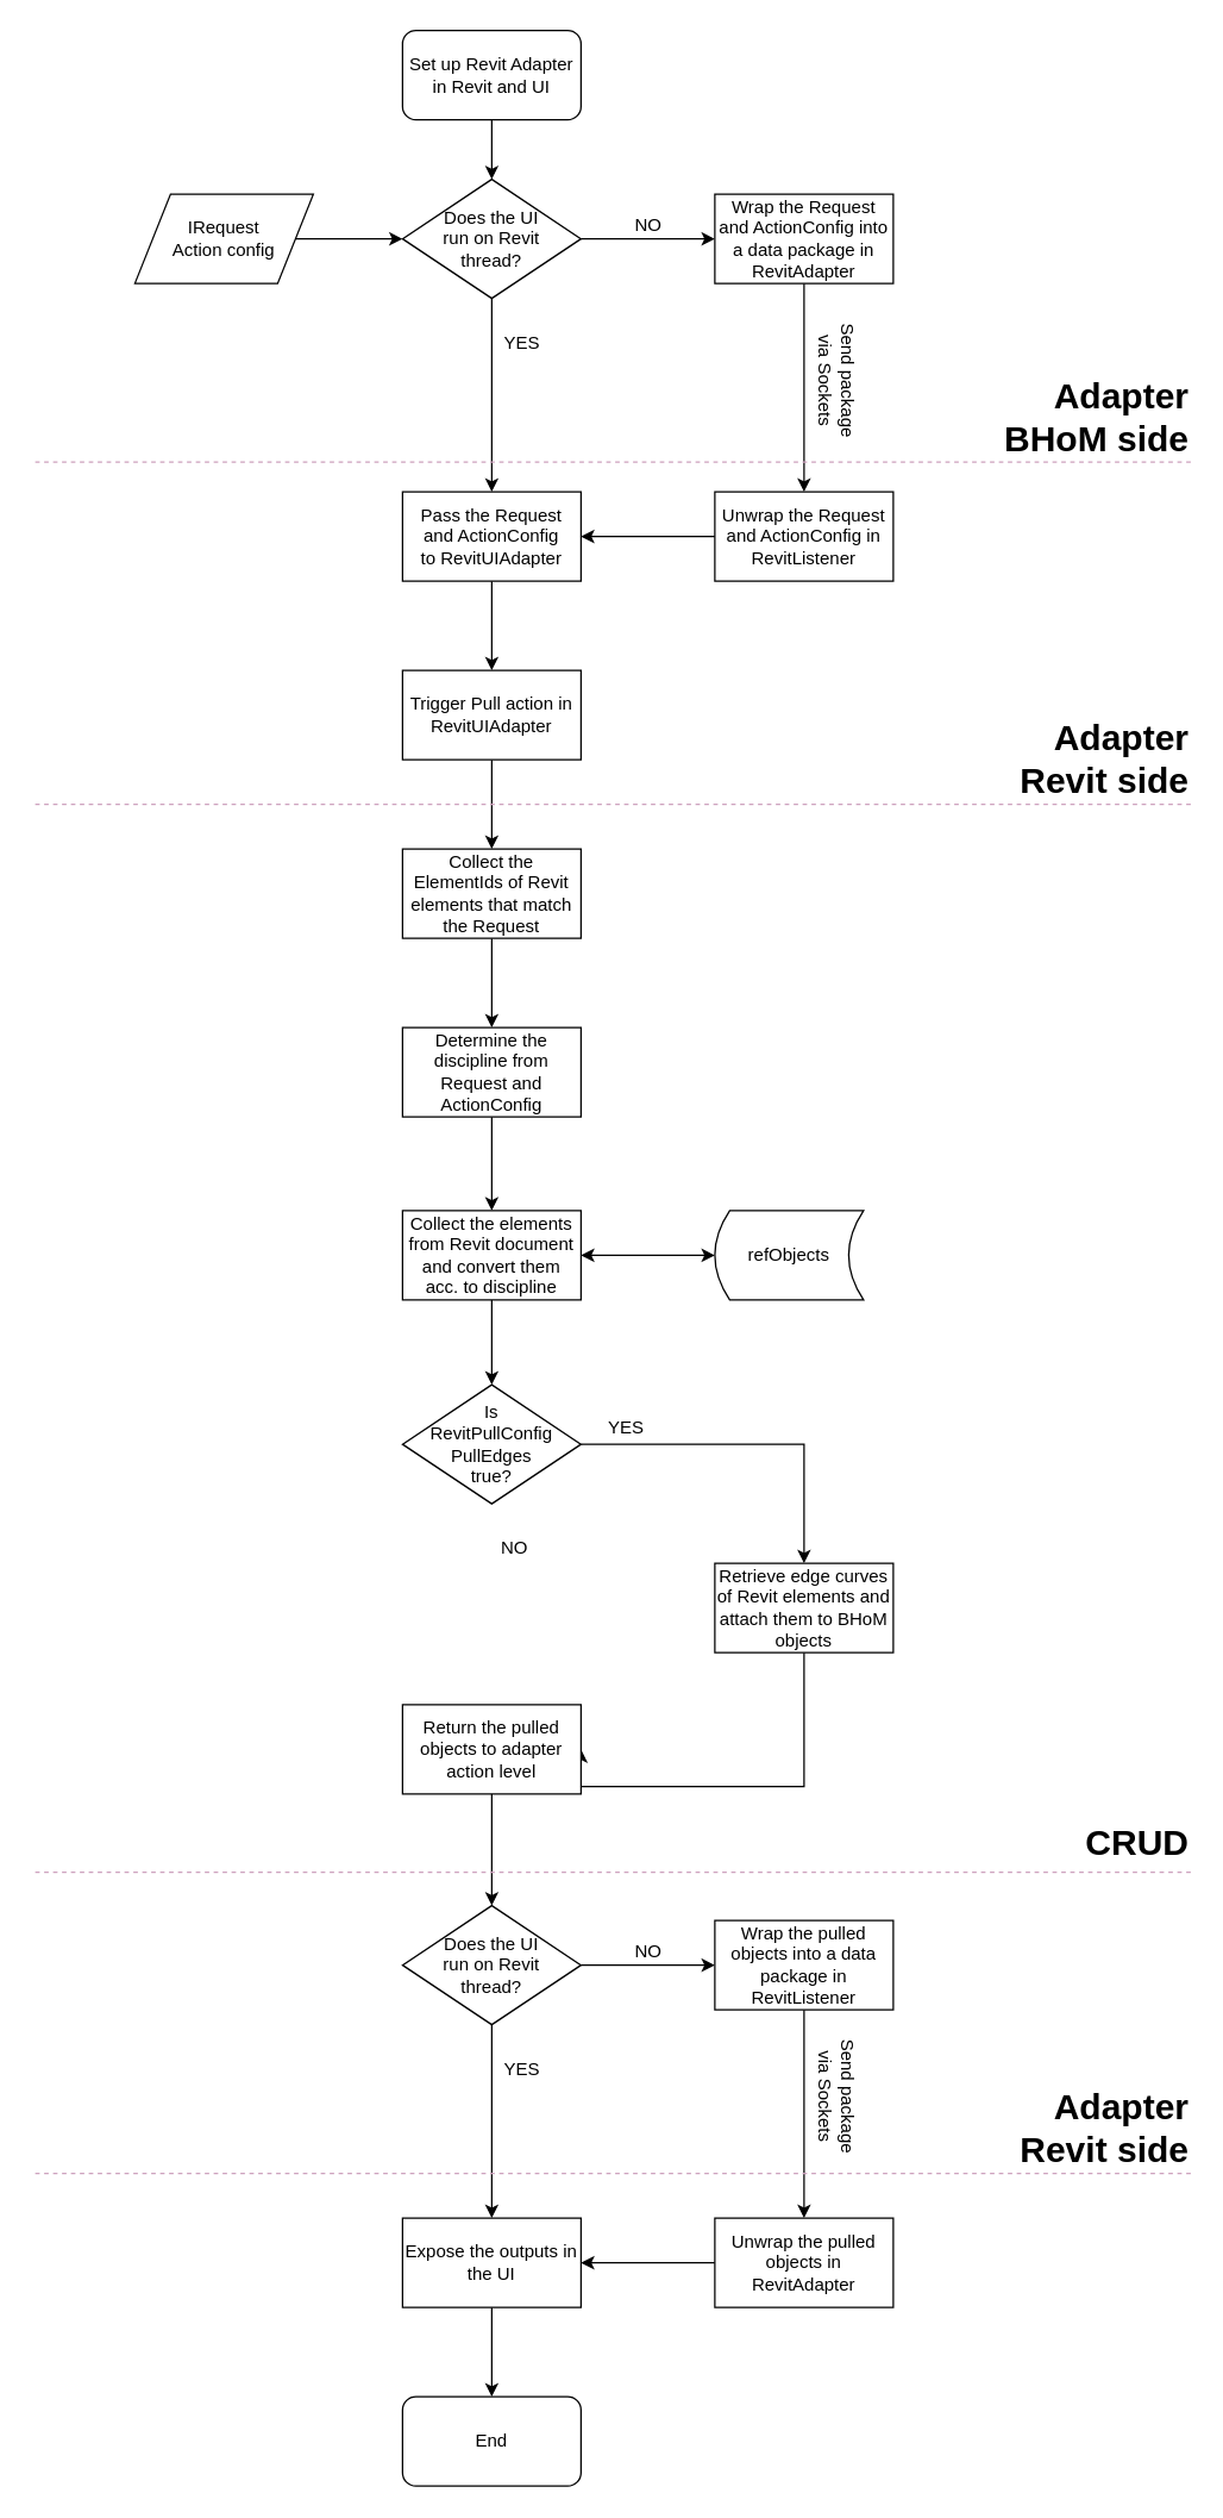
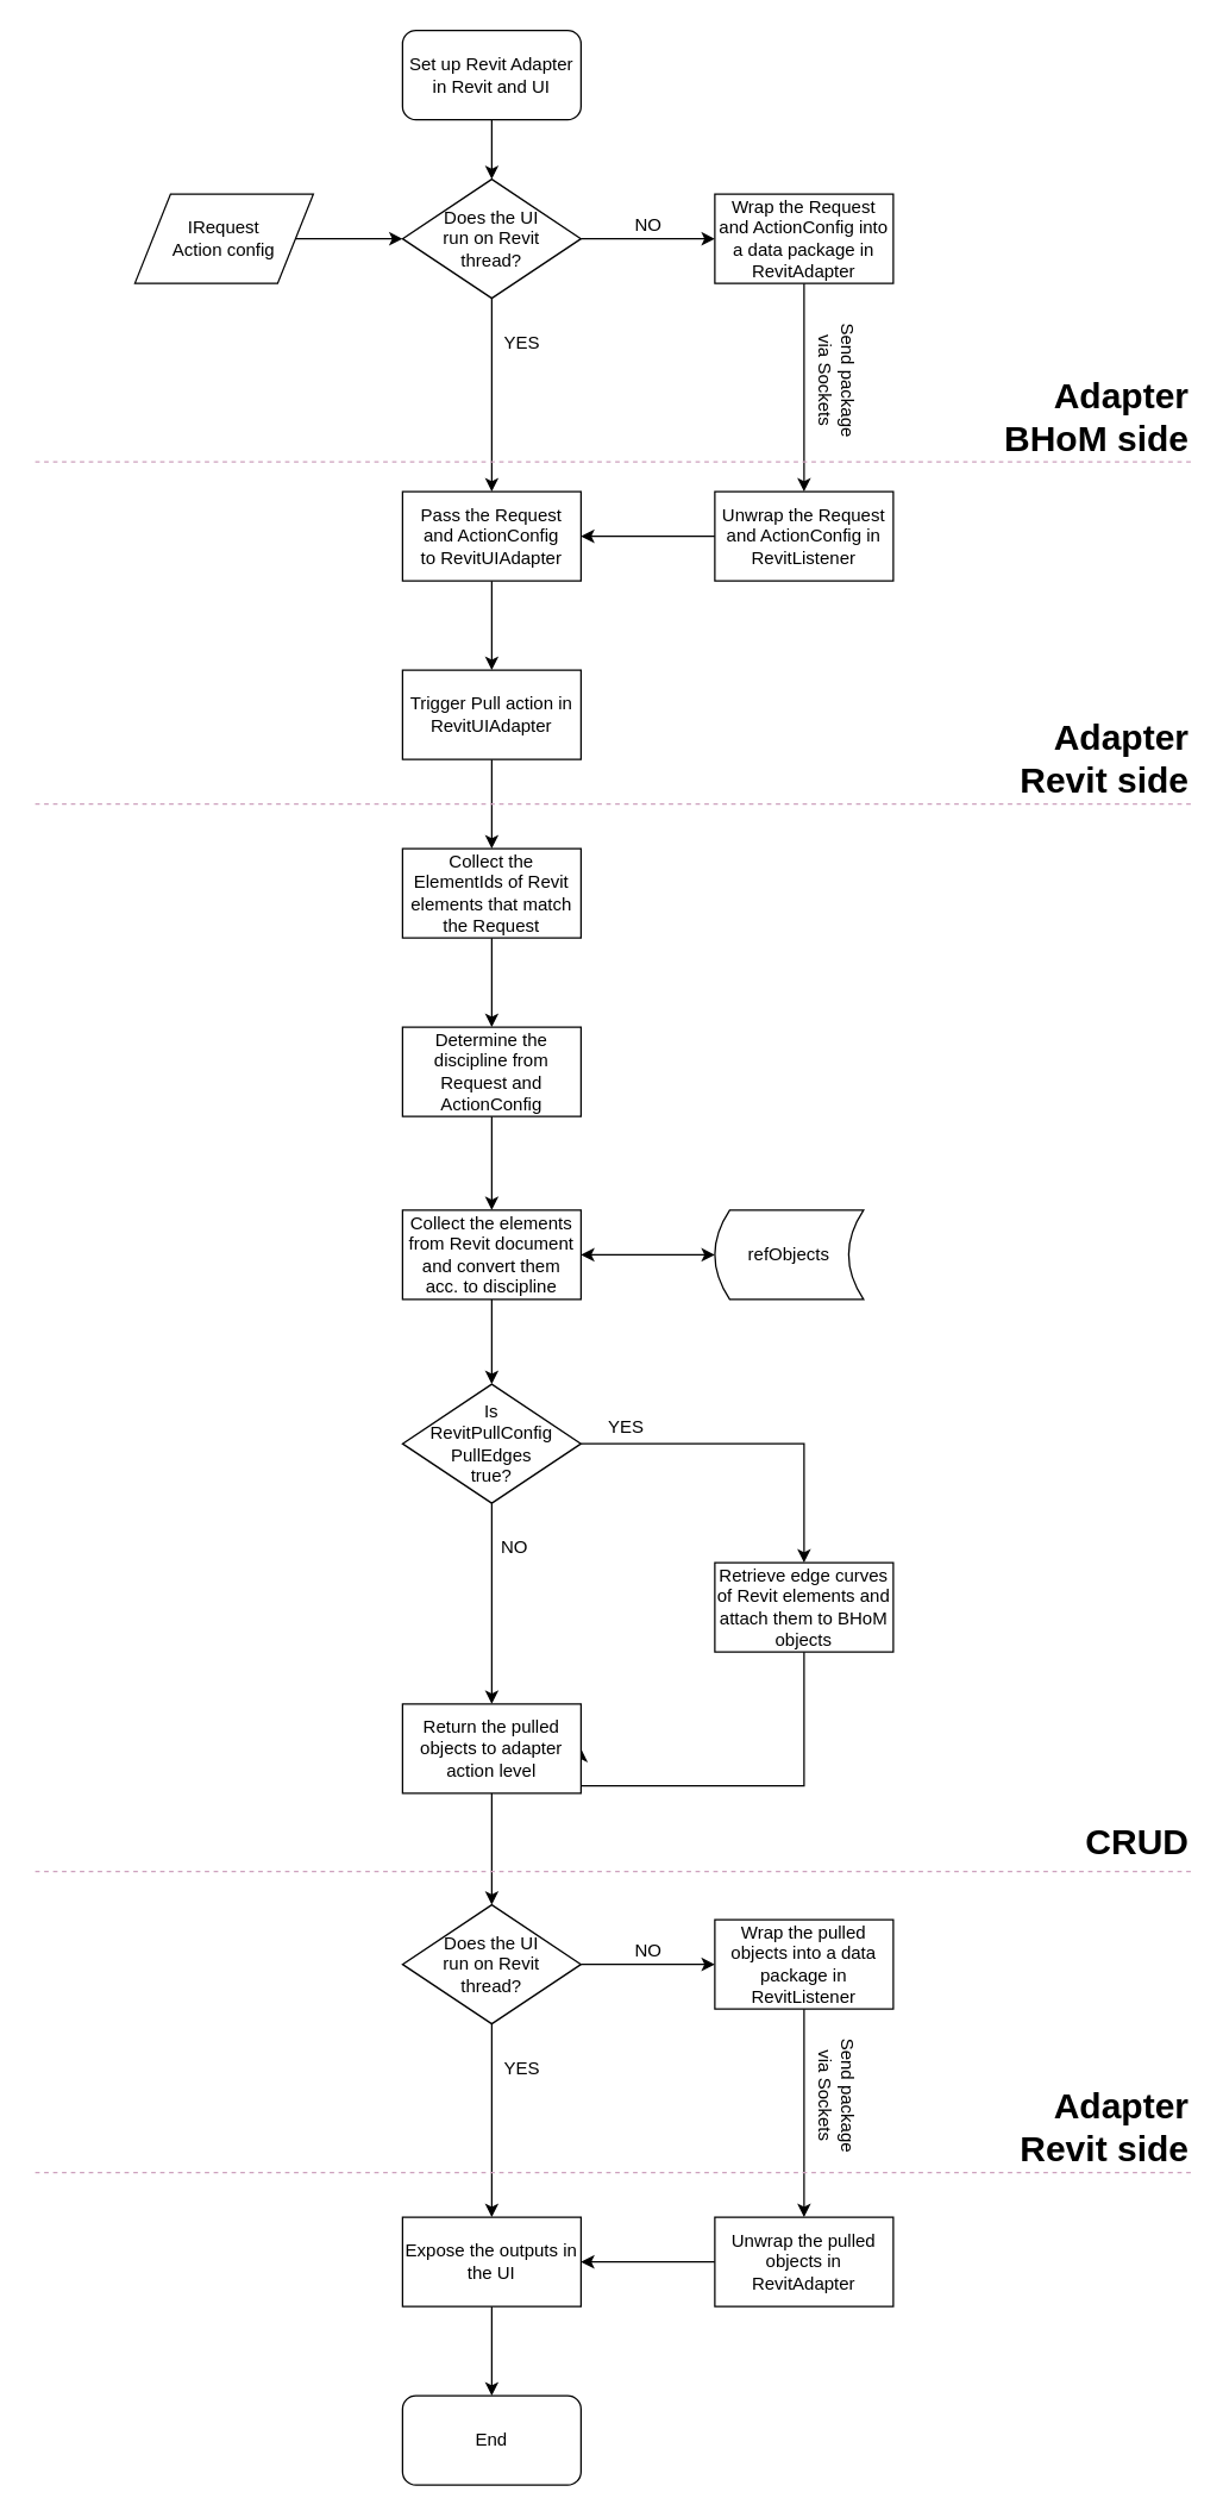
  <mxCell id="0" />
  <mxCell id="1" parent="0" />
  <mxCell id="2" value="" style="edgeStyle=orthogonalEdgeStyle;rounded=0;orthogonalLoop=1;jettySize=auto;html=1;" edge="1" parent="1" source="3" target="10"><mxGeometry relative="1" as="geometry" /></mxCell>
  <mxCell id="3" value="Set up Revit Adapter in Revit and UI" style="rounded=1;whiteSpace=wrap;html=1;" vertex="1" parent="1"><mxGeometry x="270" y="20" width="120" height="60" as="geometry" /></mxCell>
  <mxCell id="4" value="" style="edgeStyle=orthogonalEdgeStyle;rounded=0;orthogonalLoop=1;jettySize=auto;html=1;" edge="1" parent="1" source="5" target="10"><mxGeometry relative="1" as="geometry" /></mxCell>
  <mxCell id="5" value="IRequest&lt;br&gt;Action config" style="shape=parallelogram;perimeter=parallelogramPerimeter;whiteSpace=wrap;html=1;" vertex="1" parent="1"><mxGeometry x="90" y="130" width="120" height="60" as="geometry" /></mxCell>
  <mxCell id="6" value="" style="edgeStyle=orthogonalEdgeStyle;rounded=0;orthogonalLoop=1;jettySize=auto;html=1;entryX=0.5;entryY=0;entryDx=0;entryDy=0;" edge="1" parent="1" source="7" target="23"><mxGeometry relative="1" as="geometry"><mxPoint x="330" y="570" as="targetPoint" /></mxGeometry></mxCell>
  <mxCell id="7" value="Trigger Pull action in RevitUIAdapter" style="rounded=0;whiteSpace=wrap;html=1;" vertex="1" parent="1"><mxGeometry x="270" y="450" width="120" height="60" as="geometry" /></mxCell>
  <mxCell id="8" value="" style="edgeStyle=orthogonalEdgeStyle;rounded=0;orthogonalLoop=1;jettySize=auto;html=1;" edge="1" parent="1" source="10" target="12"><mxGeometry relative="1" as="geometry" /></mxCell>
  <mxCell id="9" value="" style="edgeStyle=orthogonalEdgeStyle;rounded=0;orthogonalLoop=1;jettySize=auto;html=1;entryX=0.5;entryY=0;entryDx=0;entryDy=0;" edge="1" parent="1" source="10" target="17"><mxGeometry relative="1" as="geometry"><mxPoint x="330" y="280" as="targetPoint" /></mxGeometry></mxCell>
  <mxCell id="10" value="Does the UI&lt;br&gt;run on Revit&lt;br&gt;thread?" style="rhombus;whiteSpace=wrap;html=1;" vertex="1" parent="1"><mxGeometry x="270" y="120" width="120" height="80" as="geometry" /></mxCell>
  <mxCell id="11" value="" style="edgeStyle=orthogonalEdgeStyle;rounded=0;orthogonalLoop=1;jettySize=auto;html=1;" edge="1" parent="1" source="12" target="14"><mxGeometry relative="1" as="geometry" /></mxCell>
  <mxCell id="12" value="Wrap the Request and ActionConfig into a data package in RevitAdapter" style="rounded=0;whiteSpace=wrap;html=1;" vertex="1" parent="1"><mxGeometry x="480" y="130" width="120" height="60" as="geometry" /></mxCell>
  <mxCell id="13" value="" style="edgeStyle=orthogonalEdgeStyle;rounded=0;orthogonalLoop=1;jettySize=auto;html=1;" edge="1" parent="1" source="14" target="17"><mxGeometry relative="1" as="geometry" /></mxCell>
  <mxCell id="14" value="Unwrap the Request and ActionConfig&amp;nbsp;in RevitListener" style="rounded=0;whiteSpace=wrap;html=1;" vertex="1" parent="1"><mxGeometry x="480" y="330" width="120" height="60" as="geometry" /></mxCell>
  <mxCell id="15" value="Send package&lt;br&gt;via Sockets" style="text;html=1;align=center;verticalAlign=middle;resizable=0;points=[];autosize=1;rotation=90;" vertex="1" parent="1"><mxGeometry x="517" y="240" width="90" height="30" as="geometry" /></mxCell>
  <mxCell id="16" value="" style="edgeStyle=orthogonalEdgeStyle;rounded=0;orthogonalLoop=1;jettySize=auto;html=1;" edge="1" parent="1" source="17" target="7"><mxGeometry relative="1" as="geometry" /></mxCell>
  <mxCell id="17" value="Pass the Request and ActionConfig to&amp;nbsp;RevitUIAdapter" style="rounded=0;whiteSpace=wrap;html=1;" vertex="1" parent="1"><mxGeometry x="270" y="330" width="120" height="60" as="geometry" /></mxCell>
  <mxCell id="18" value="NO" style="text;html=1;align=center;verticalAlign=middle;resizable=0;points=[];autosize=1;" vertex="1" parent="1"><mxGeometry x="420" y="141" width="30" height="20" as="geometry" /></mxCell>
  <mxCell id="19" value="YES" style="text;html=1;align=center;verticalAlign=middle;resizable=0;points=[];autosize=1;" vertex="1" parent="1"><mxGeometry x="330" y="220" width="40" height="20" as="geometry" /></mxCell>
  <mxCell id="20" value="" style="edgeStyle=orthogonalEdgeStyle;rounded=0;orthogonalLoop=1;jettySize=auto;html=1;" edge="1" parent="1" source="21" target="25"><mxGeometry relative="1" as="geometry" /></mxCell>
  <mxCell id="21" value="Determine the discipline from Request and ActionConfig" style="rounded=0;whiteSpace=wrap;html=1;" vertex="1" parent="1"><mxGeometry x="270" y="690" width="120" height="60" as="geometry" /></mxCell>
  <mxCell id="22" value="" style="edgeStyle=orthogonalEdgeStyle;rounded=0;orthogonalLoop=1;jettySize=auto;html=1;" edge="1" parent="1" source="23" target="21"><mxGeometry relative="1" as="geometry" /></mxCell>
  <mxCell id="23" value="Collect the ElementIds of Revit elements that match the Request" style="rounded=0;whiteSpace=wrap;html=1;" vertex="1" parent="1"><mxGeometry x="270" y="570" width="120" height="60" as="geometry" /></mxCell>
  <mxCell id="24" value="" style="edgeStyle=orthogonalEdgeStyle;rounded=0;orthogonalLoop=1;jettySize=auto;html=1;" edge="1" parent="1" source="25" target="28"><mxGeometry relative="1" as="geometry" /></mxCell>
  <mxCell id="25" value="Collect the elements from Revit document and convert them acc. to discipline" style="rounded=0;whiteSpace=wrap;html=1;" vertex="1" parent="1"><mxGeometry x="270" y="813" width="120" height="60" as="geometry" /></mxCell>
  <mxCell id="26" value="" style="edgeStyle=orthogonalEdgeStyle;rounded=0;orthogonalLoop=1;jettySize=auto;html=1;entryX=0.5;entryY=0;entryDx=0;entryDy=0;" edge="1" parent="1" source="28" target="30"><mxGeometry relative="1" as="geometry"><mxPoint x="470" y="970" as="targetPoint" /></mxGeometry></mxCell>
+ <mxCell id="27" value="" style="edgeStyle=orthogonalEdgeStyle;rounded=0;orthogonalLoop=1;jettySize=auto;html=1;entryX=0.5;entryY=0;entryDx=0;entryDy=0;" edge="1" parent="1" source="28" target="33"><mxGeometry relative="1" as="geometry"><mxPoint x="330" y="1090" as="targetPoint" /></mxGeometry></mxCell>
  <mxCell id="28" value="Is&lt;br&gt;RevitPullConfig PullEdges&lt;br&gt;true?" style="rhombus;whiteSpace=wrap;html=1;" vertex="1" parent="1"><mxGeometry x="270" y="930" width="120" height="80" as="geometry" /></mxCell>
  <mxCell id="29" value="" style="edgeStyle=orthogonalEdgeStyle;rounded=0;orthogonalLoop=1;jettySize=auto;html=1;entryX=1;entryY=0.5;entryDx=0;entryDy=0;" edge="1" parent="1" source="30" target="33"><mxGeometry relative="1" as="geometry"><mxPoint x="540" y="1190" as="targetPoint" /><Array as="points"><mxPoint x="540" y="1200" /></Array></mxGeometry></mxCell>
  <mxCell id="30" value="Retrieve edge curves of Revit elements and attach them to BHoM objects" style="rounded=0;whiteSpace=wrap;html=1;" vertex="1" parent="1"><mxGeometry x="480" y="1050" width="120" height="60" as="geometry" /></mxCell>
  <mxCell id="31" value="" style="endArrow=none;dashed=1;html=1;strokeColor=#CDA2BE;" edge="1" parent="1"><mxGeometry width="50" height="50" relative="1" as="geometry"><mxPoint x="800" y="310" as="sourcePoint" /><mxPoint x="20" y="310" as="targetPoint" /></mxGeometry></mxCell>
  <mxCell id="32" value="" style="edgeStyle=orthogonalEdgeStyle;rounded=0;orthogonalLoop=1;jettySize=auto;html=1;" edge="1" parent="1" source="33" target="43"><mxGeometry relative="1" as="geometry" /></mxCell>
  <mxCell id="33" value="Return the pulled objects to adapter action level" style="rounded=0;whiteSpace=wrap;html=1;" vertex="1" parent="1"><mxGeometry x="270" y="1145" width="120" height="60" as="geometry" /></mxCell>
  <mxCell id="34" value="YES" style="text;html=1;align=center;verticalAlign=middle;resizable=0;points=[];autosize=1;" vertex="1" parent="1"><mxGeometry x="400" y="949" width="40" height="20" as="geometry" /></mxCell>
  <mxCell id="35" value="NO" style="text;html=1;align=center;verticalAlign=middle;resizable=0;points=[];autosize=1;" vertex="1" parent="1"><mxGeometry x="330" y="1030" width="30" height="20" as="geometry" /></mxCell>
  <mxCell id="36" value="&lt;font size=&quot;1&quot;&gt;&lt;b style=&quot;font-size: 24px&quot;&gt;Adapter&lt;br&gt;BHoM side&lt;br&gt;&lt;/b&gt;&lt;/font&gt;" style="text;html=1;align=right;verticalAlign=middle;resizable=0;points=[];autosize=1;" vertex="1" parent="1"><mxGeometry x="660" y="260" width="140" height="40" as="geometry" /></mxCell>
  <mxCell id="37" value="" style="endArrow=none;dashed=1;html=1;strokeColor=#CDA2BE;" edge="1" parent="1"><mxGeometry width="50" height="50" relative="1" as="geometry"><mxPoint x="800" y="540" as="sourcePoint" /><mxPoint x="20" y="540" as="targetPoint" /></mxGeometry></mxCell>
  <mxCell id="38" value="&lt;font size=&quot;1&quot;&gt;&lt;b style=&quot;font-size: 24px&quot;&gt;Adapter&lt;br&gt;Revit side&lt;br&gt;&lt;/b&gt;&lt;/font&gt;" style="text;html=1;align=right;verticalAlign=middle;resizable=0;points=[];autosize=1;" vertex="1" parent="1"><mxGeometry x="670" y="490" width="130" height="40" as="geometry" /></mxCell>
  <mxCell id="39" value="" style="endArrow=none;dashed=1;html=1;strokeColor=#CDA2BE;" edge="1" parent="1"><mxGeometry width="50" height="50" relative="1" as="geometry"><mxPoint x="800" y="1257.5" as="sourcePoint" /><mxPoint x="20" y="1257.5" as="targetPoint" /></mxGeometry></mxCell>
  <mxCell id="40" value="&lt;font size=&quot;1&quot;&gt;&lt;b style=&quot;font-size: 24px&quot;&gt;CRUD&lt;/b&gt;&lt;/font&gt;" style="text;html=1;align=right;verticalAlign=middle;resizable=0;points=[];autosize=1;" vertex="1" parent="1"><mxGeometry x="720" y="1227.5" width="80" height="20" as="geometry" /></mxCell>
  <mxCell id="41" value="" style="edgeStyle=orthogonalEdgeStyle;rounded=0;orthogonalLoop=1;jettySize=auto;html=1;" edge="1" parent="1" source="43" target="45"><mxGeometry relative="1" as="geometry" /></mxCell>
  <mxCell id="42" value="" style="edgeStyle=orthogonalEdgeStyle;rounded=0;orthogonalLoop=1;jettySize=auto;html=1;entryX=0.5;entryY=0;entryDx=0;entryDy=0;" edge="1" parent="1" source="43"><mxGeometry relative="1" as="geometry"><mxPoint x="330" y="1490" as="targetPoint" /></mxGeometry></mxCell>
  <mxCell id="43" value="Does the UI&lt;br&gt;run on Revit&lt;br&gt;thread?" style="rhombus;whiteSpace=wrap;html=1;" vertex="1" parent="1"><mxGeometry x="270" y="1280" width="120" height="80" as="geometry" /></mxCell>
  <mxCell id="44" value="" style="edgeStyle=orthogonalEdgeStyle;rounded=0;orthogonalLoop=1;jettySize=auto;html=1;" edge="1" parent="1" source="45" target="47"><mxGeometry relative="1" as="geometry" /></mxCell>
  <mxCell id="45" value="Wrap the pulled objects into a data package in RevitListener" style="rounded=0;whiteSpace=wrap;html=1;" vertex="1" parent="1"><mxGeometry x="480" y="1290" width="120" height="60" as="geometry" /></mxCell>
  <mxCell id="46" value="" style="edgeStyle=orthogonalEdgeStyle;rounded=0;orthogonalLoop=1;jettySize=auto;html=1;" edge="1" parent="1" source="47"><mxGeometry relative="1" as="geometry"><mxPoint x="390" y="1520" as="targetPoint" /></mxGeometry></mxCell>
  <mxCell id="47" value="Unwrap the pulled objects in RevitAdapter" style="rounded=0;whiteSpace=wrap;html=1;" vertex="1" parent="1"><mxGeometry x="480" y="1490" width="120" height="60" as="geometry" /></mxCell>
  <mxCell id="48" value="Send package&lt;br&gt;via Sockets" style="text;html=1;align=center;verticalAlign=middle;resizable=0;points=[];autosize=1;rotation=90;" vertex="1" parent="1"><mxGeometry x="517" y="1393" width="90" height="30" as="geometry" /></mxCell>
  <mxCell id="49" value="NO" style="text;html=1;align=center;verticalAlign=middle;resizable=0;points=[];autosize=1;" vertex="1" parent="1"><mxGeometry x="420" y="1301" width="30" height="20" as="geometry" /></mxCell>
  <mxCell id="50" value="YES" style="text;html=1;align=center;verticalAlign=middle;resizable=0;points=[];autosize=1;" vertex="1" parent="1"><mxGeometry x="330" y="1380" width="40" height="20" as="geometry" /></mxCell>
  <mxCell id="51" value="" style="edgeStyle=orthogonalEdgeStyle;rounded=0;orthogonalLoop=1;jettySize=auto;html=1;strokeColor=#000000;" edge="1" parent="1" source="52" target="53"><mxGeometry relative="1" as="geometry" /></mxCell>
  <mxCell id="52" value="Expose the outputs in the UI" style="rounded=0;whiteSpace=wrap;html=1;" vertex="1" parent="1"><mxGeometry x="270" y="1490" width="120" height="60" as="geometry" /></mxCell>
  <mxCell id="53" value="End" style="rounded=1;whiteSpace=wrap;html=1;" vertex="1" parent="1"><mxGeometry x="270" y="1610" width="120" height="60" as="geometry" /></mxCell>
  <mxCell id="54" value="" style="endArrow=none;dashed=1;html=1;strokeColor=#CDA2BE;" edge="1" parent="1"><mxGeometry width="50" height="50" relative="1" as="geometry"><mxPoint x="800" y="1460" as="sourcePoint" /><mxPoint x="20" y="1460" as="targetPoint" /></mxGeometry></mxCell>
  <mxCell id="55" value="&lt;font size=&quot;1&quot;&gt;&lt;b style=&quot;font-size: 24px&quot;&gt;Adapter&lt;br&gt;Revit side&lt;/b&gt;&lt;/font&gt;" style="text;html=1;align=right;verticalAlign=middle;resizable=0;points=[];autosize=1;" vertex="1" parent="1"><mxGeometry x="670" y="1410" width="130" height="40" as="geometry" /></mxCell>
  <mxCell id="56" value="" style="edgeStyle=orthogonalEdgeStyle;rounded=0;orthogonalLoop=1;jettySize=auto;html=1;entryX=1;entryY=0.5;entryDx=0;entryDy=0;startArrow=classic;startFill=1;" edge="1" parent="1" source="57" target="25"><mxGeometry relative="1" as="geometry"><mxPoint x="400" y="843" as="targetPoint" /></mxGeometry></mxCell>
  <mxCell id="57" value="refObjects" style="shape=dataStorage;whiteSpace=wrap;html=1;" vertex="1" parent="1"><mxGeometry x="480" y="813" width="100" height="60" as="geometry" /></mxCell>
